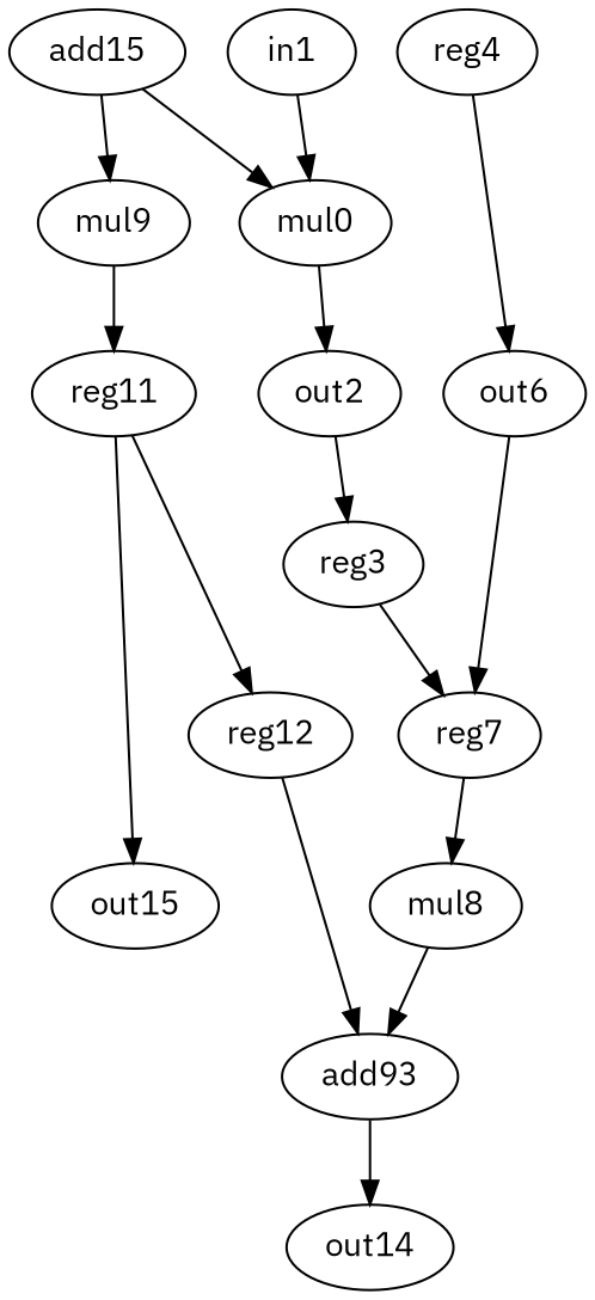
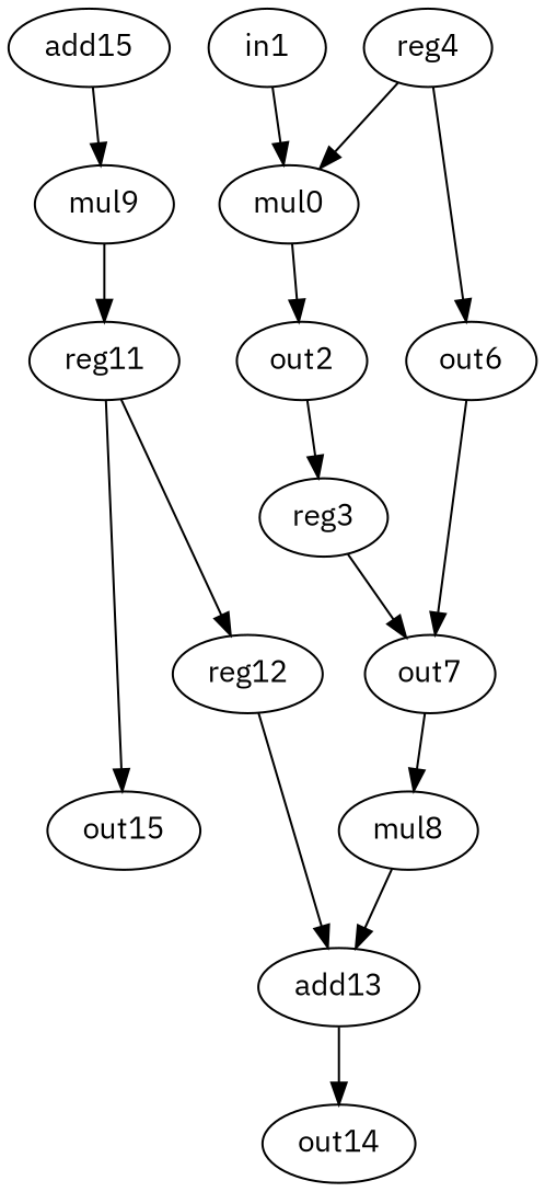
  digraph {
    fontname="IBM Plex Sans"
    node [fontname="IBM Plex Sans" op=reg]
    edge [fontname="IBM Plex Sans" port=0 weight=0]
    n1 [label=mul0 op=mul]
    n2 [label=out2]
    n3 [label=reg3]
    n4 [label=in1 op=in]
-   n5 [label=reg7]
+   n5 [label=out7]
    n6 [label=mul8 op=mul]
-   n7 [label=add93 op=add]
+   n7 [label=add13 op=add]
    n8 [label=reg4]
    n9 [label=out6]
    n10 [label=out14 op=out]
    n11 [label=mul9 op=mul]
    n12 [label=reg11]
    n13 [label=reg12]
    n14 [label=out15 op=out]
    n15 [label=add15 op=addi value=2]
    n1 -> n2
    n2 -> n3
    n3 -> n5
    n4 -> n1
    n5 -> n6 [port=1]
    n6 -> n7
    n7 -> n10
    n8 -> n9
    n9 -> n5
    n11 -> n12
    n12 -> n13
    n12 -> n14
    n13 -> n7 [port=1]
-   n15 -> n1 [port=1]
+   n8 -> n1 [port=1]
    n15 -> n11 [port=1]
  }
